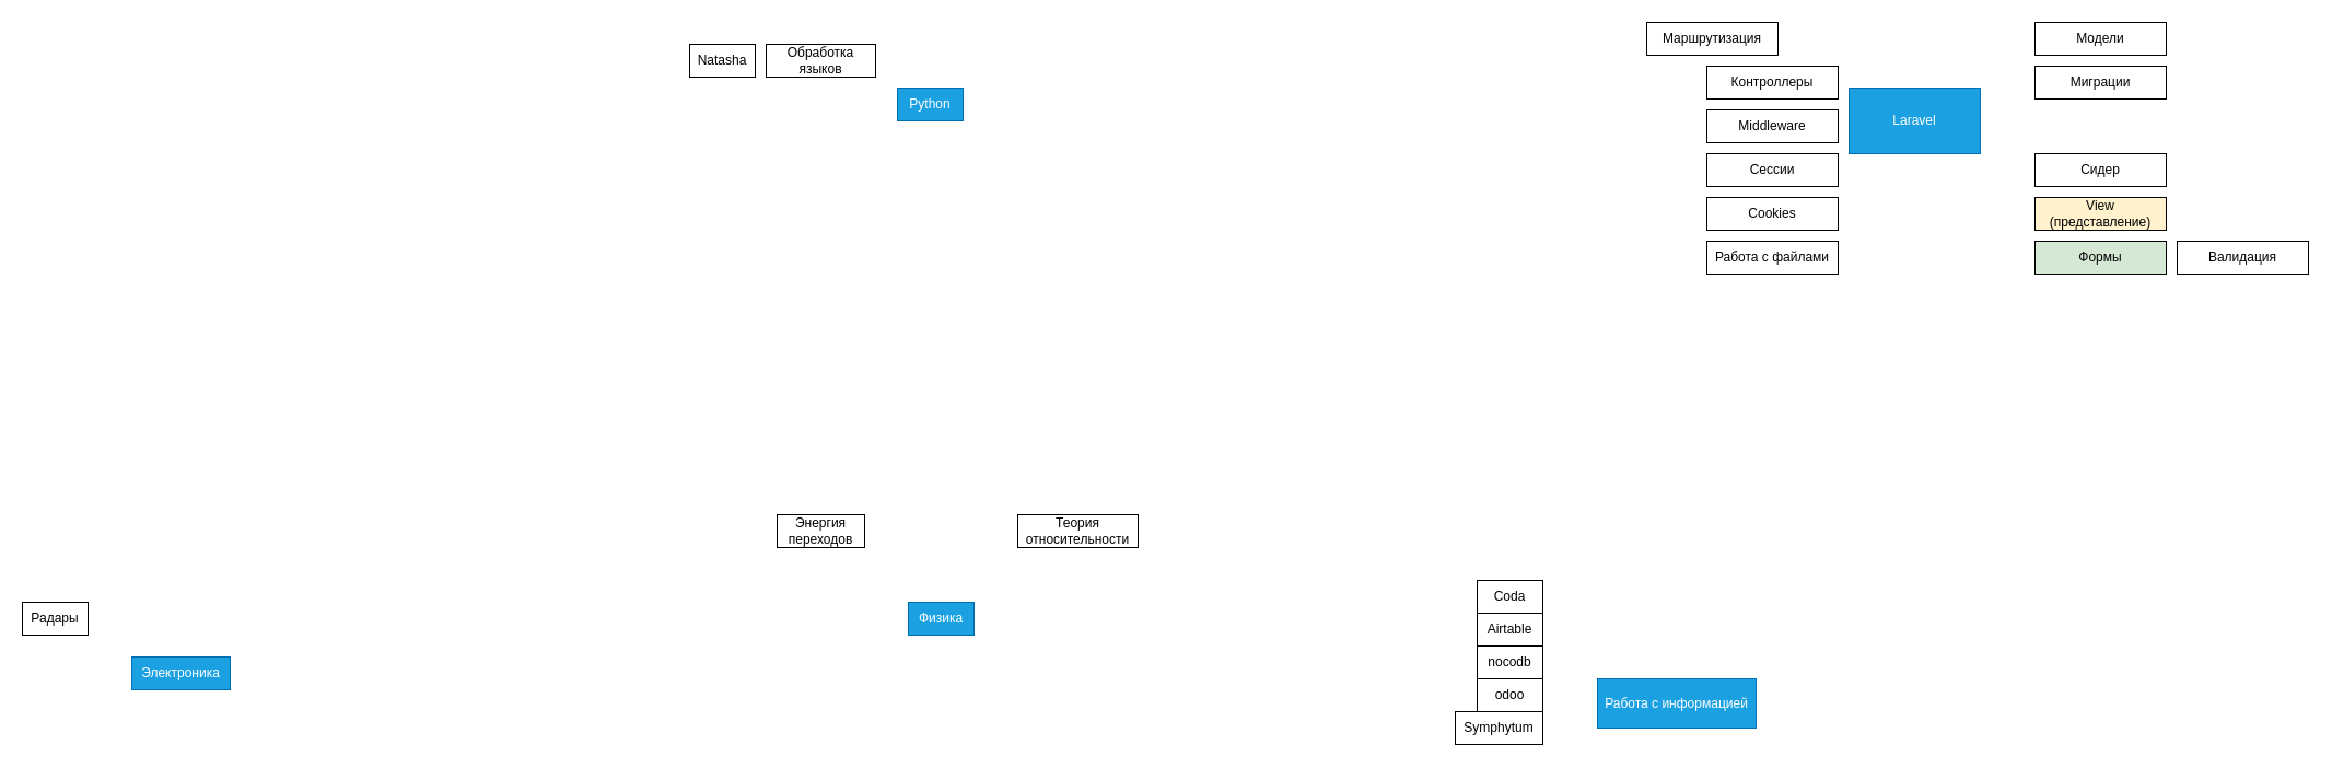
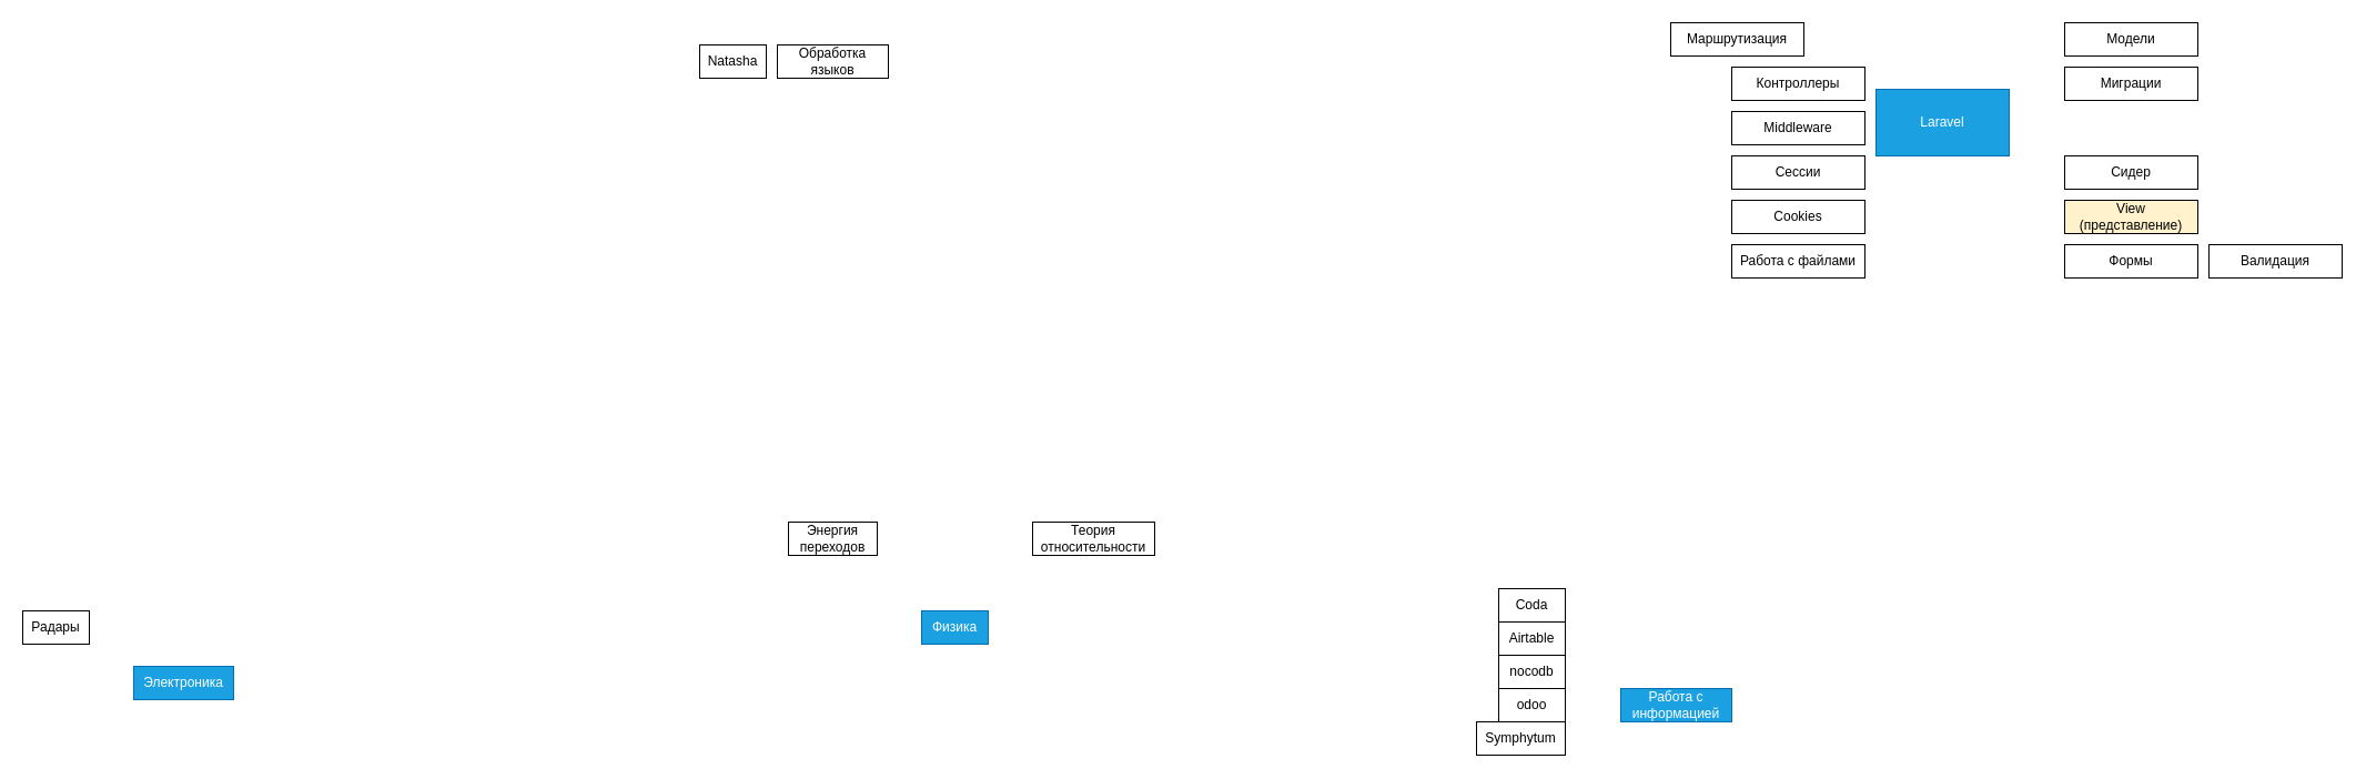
  <mxCell id="0" />
  <mxCell id="1" parent="0" />
  <mxCell id="2" value="Laravel" style="rounded=0;whiteSpace=wrap;html=1;fillColor=#1ba1e2;fontColor=#ffffff;strokeColor=#006EAF;" parent="1" vertex="1"><mxGeometry x="1690" y="80" width="120" height="60" as="geometry" /></mxCell>
  <mxCell id="3" value="Маршрутизация" style="rounded=0;whiteSpace=wrap;html=1;" parent="1" vertex="1"><mxGeometry x="1505" y="20" width="120" height="30" as="geometry" /></mxCell>
  <mxCell id="4" value="Контроллеры" style="rounded=0;whiteSpace=wrap;html=1;" parent="1" vertex="1"><mxGeometry x="1560" y="60" width="120" height="30" as="geometry" /></mxCell>
  <mxCell id="5" value="Модели" style="rounded=0;whiteSpace=wrap;html=1;" parent="1" vertex="1"><mxGeometry x="1860" y="20" width="120" height="30" as="geometry" /></mxCell>
  <mxCell id="6" value="Миграции" style="rounded=0;whiteSpace=wrap;html=1;" parent="1" vertex="1"><mxGeometry x="1860" y="60" width="120" height="30" as="geometry" /></mxCell>
  <mxCell id="7" value="View (представление)" style="rounded=0;whiteSpace=wrap;html=1;fillColor=#fff2cc;" parent="1" vertex="1"><mxGeometry x="1860" y="180" width="120" height="30" as="geometry" /></mxCell>
  <mxCell id="8" value="Сидер" style="rounded=0;whiteSpace=wrap;html=1;" parent="1" vertex="1"><mxGeometry x="1860" y="140" width="120" height="30" as="geometry" /></mxCell>
- <mxCell id="9" value="Формы" style="rounded=0;whiteSpace=wrap;html=1;fillColor=#d5e8d4;" parent="1" vertex="1"><mxGeometry x="1860" y="220" width="120" height="30" as="geometry" /></mxCell>
+ <mxCell id="9" value="Формы" style="rounded=0;whiteSpace=wrap;html=1;" parent="1" vertex="1"><mxGeometry x="1860" y="220" width="120" height="30" as="geometry" /></mxCell>
  <mxCell id="10" value="Валидация" style="rounded=0;whiteSpace=wrap;html=1;" parent="1" vertex="1"><mxGeometry x="1990" y="220" width="120" height="30" as="geometry" /></mxCell>
  <mxCell id="11" value="Middleware" style="rounded=0;whiteSpace=wrap;html=1;" parent="1" vertex="1"><mxGeometry x="1560" y="100" width="120" height="30" as="geometry" /></mxCell>
  <mxCell id="12" value="Сессии" style="rounded=0;whiteSpace=wrap;html=1;" parent="1" vertex="1"><mxGeometry x="1560" y="140" width="120" height="30" as="geometry" /></mxCell>
  <mxCell id="13" value="Cookies" style="rounded=0;whiteSpace=wrap;html=1;" parent="1" vertex="1"><mxGeometry x="1560" y="180" width="120" height="30" as="geometry" /></mxCell>
  <mxCell id="14" value="Работа с файлами" style="rounded=0;whiteSpace=wrap;html=1;" parent="1" vertex="1"><mxGeometry x="1560" y="220" width="120" height="30" as="geometry" /></mxCell>
- <mxCell id="15" value="Python" style="text;html=1;strokeColor=#006EAF;fillColor=#1ba1e2;align=center;verticalAlign=middle;whiteSpace=wrap;rounded=0;fontColor=#ffffff;" parent="1" vertex="1"><mxGeometry x="820" y="80" width="60" height="30" as="geometry" /></mxCell>
  <mxCell id="16" value="Natasha" style="text;html=1;strokeColor=default;fillColor=none;align=center;verticalAlign=middle;whiteSpace=wrap;rounded=0;" parent="1" vertex="1"><mxGeometry x="630" y="40" width="60" height="30" as="geometry" /></mxCell>
  <mxCell id="17" value="Обработка языков" style="text;html=1;strokeColor=default;fillColor=none;align=center;verticalAlign=middle;whiteSpace=wrap;rounded=0;" parent="1" vertex="1"><mxGeometry x="700" y="40" width="100" height="30" as="geometry" /></mxCell>
  <mxCell id="18" value="Физика" style="text;html=1;strokeColor=#006EAF;fillColor=#1ba1e2;align=center;verticalAlign=middle;whiteSpace=wrap;rounded=0;fontColor=#ffffff;" parent="1" vertex="1"><mxGeometry x="830" y="550" width="60" height="30" as="geometry" /></mxCell>
  <mxCell id="19" value="Энергия переходов" style="text;html=1;strokeColor=default;fillColor=none;align=center;verticalAlign=middle;whiteSpace=wrap;rounded=0;" parent="1" vertex="1"><mxGeometry x="710" y="470" width="80" height="30" as="geometry" /></mxCell>
  <mxCell id="20" value="Теория относительности" style="text;html=1;strokeColor=default;fillColor=none;align=center;verticalAlign=middle;whiteSpace=wrap;rounded=0;" parent="1" vertex="1"><mxGeometry x="930" y="470" width="110" height="30" as="geometry" /></mxCell>
- <mxCell id="21" value="Работа с информацией" style="text;html=1;strokeColor=#006EAF;fillColor=#1ba1e2;align=center;verticalAlign=middle;whiteSpace=wrap;rounded=0;fontColor=#ffffff;" parent="1" vertex="1"><mxGeometry x="1460" y="620" width="145" height="45" as="geometry" /></mxCell>
+ <mxCell id="21" value="Работа с информацией" style="text;html=1;strokeColor=#006EAF;fillColor=#1ba1e2;align=center;verticalAlign=middle;whiteSpace=wrap;rounded=0;fontColor=#ffffff;" parent="1" vertex="1"><mxGeometry x="1460" y="620" width="100" height="30" as="geometry" /></mxCell>
  <mxCell id="22" value="Coda" style="text;html=1;strokeColor=default;fillColor=none;align=center;verticalAlign=middle;whiteSpace=wrap;rounded=0;" parent="1" vertex="1"><mxGeometry x="1350" y="530" width="60" height="30" as="geometry" /></mxCell>
  <mxCell id="23" value="Airtable" style="text;html=1;strokeColor=default;fillColor=none;align=center;verticalAlign=middle;whiteSpace=wrap;rounded=0;" parent="1" vertex="1"><mxGeometry x="1350" y="560" width="60" height="30" as="geometry" /></mxCell>
  <mxCell id="24" value="nocodb" style="text;html=1;strokeColor=default;fillColor=none;align=center;verticalAlign=middle;whiteSpace=wrap;rounded=0;" parent="1" vertex="1"><mxGeometry x="1350" y="590" width="60" height="30" as="geometry" /></mxCell>
  <mxCell id="25" value="odoo" style="text;html=1;strokeColor=default;fillColor=none;align=center;verticalAlign=middle;whiteSpace=wrap;rounded=0;" parent="1" vertex="1"><mxGeometry x="1350" y="620" width="60" height="30" as="geometry" /></mxCell>
  <mxCell id="26" value="Symphytum" style="text;html=1;strokeColor=default;fillColor=none;align=center;verticalAlign=middle;whiteSpace=wrap;rounded=0;" parent="1" vertex="1"><mxGeometry x="1330" y="650" width="80" height="30" as="geometry" /></mxCell>
  <mxCell id="27" value="Электроника" style="text;html=1;strokeColor=#006EAF;fillColor=#1ba1e2;align=center;verticalAlign=middle;whiteSpace=wrap;rounded=0;fontColor=#ffffff;" parent="1" vertex="1"><mxGeometry x="120" y="600" width="90" height="30" as="geometry" /></mxCell>
  <mxCell id="28" value="Радары" style="text;html=1;strokeColor=default;fillColor=none;align=center;verticalAlign=middle;whiteSpace=wrap;rounded=0;" parent="1" vertex="1"><mxGeometry x="20" y="550" width="60" height="30" as="geometry" /></mxCell>
